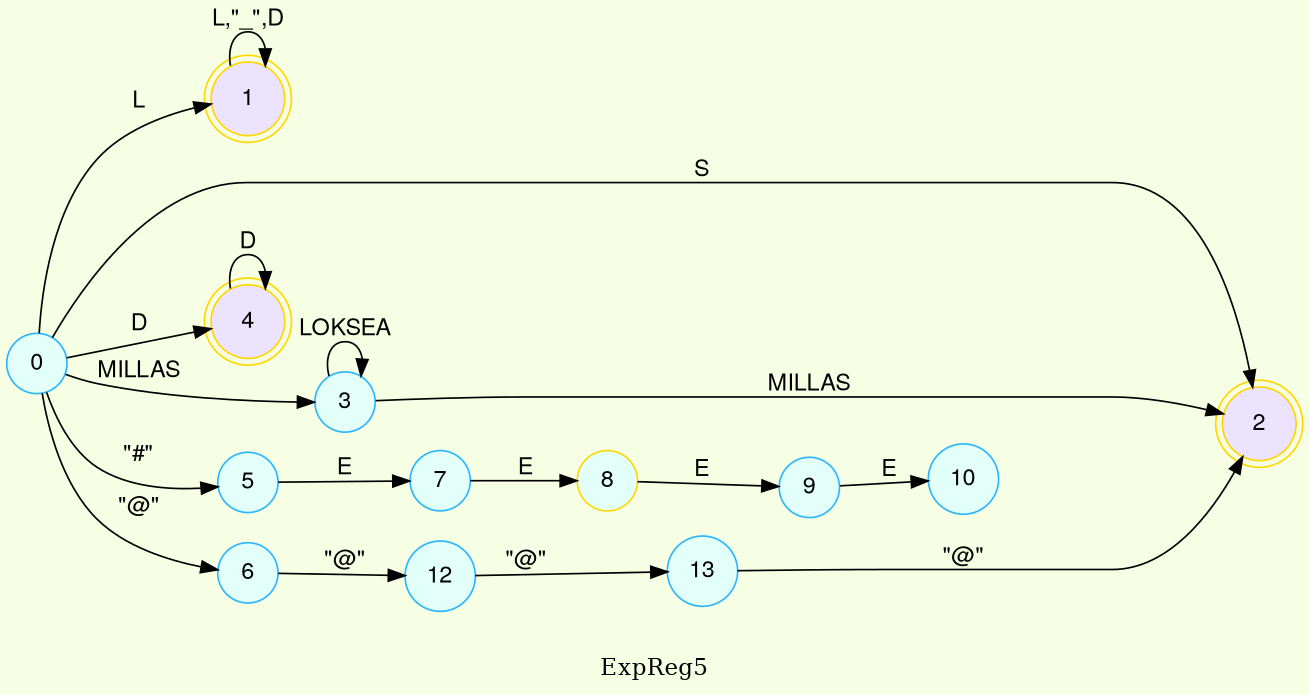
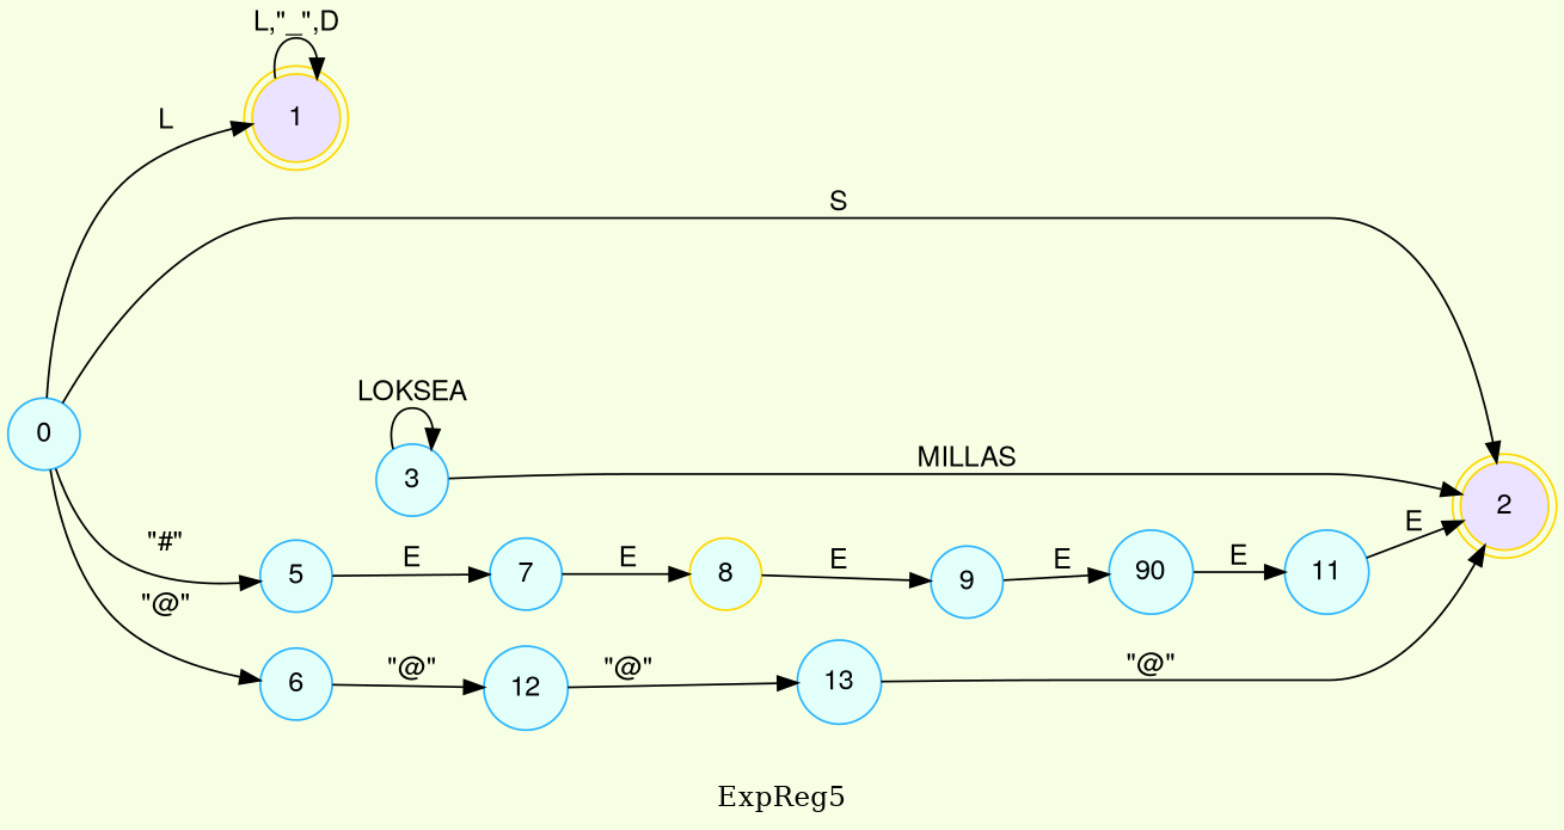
  digraph {
    bgcolor="#F6FFE3"
    label=ExpReg5
    rankdir=LR
    node [color="#2CB5FF" fillcolor="#E3FFFA" fontname="Helvetica,Arial,sans-serif" shape=circle style=filled]
    edge [fontname="Helvetica,Arial,sans-serif"]
    1 [color=gold fillcolor="#EBE3FF" shape=doublecircle]
    2 [color=gold fillcolor="#EBE3FF" shape=doublecircle]
-   4 [color=gold fillcolor="#EBE3FF" shape=doublecircle]
    0
    3
    5
    6
    7
    12
    8 [color=gold]
    13
    9
-   10
+   10 [label=90]
+   11
    1 -> 1 [label="L,\"_\",D"]
-   4 -> 4 [label=D]
    0 -> 1 [label=L]
    0 -> 2 [label=S]
-   0 -> 4 [label=D]
-   0 -> 3 [label=MILLAS]
    0 -> 5 [label="\"#\""]
    0 -> 6 [label="\"@\""]
    3 -> 2 [label=MILLAS]
    3 -> 3 [label=LOKSEA]
    5 -> 7 [label=E]
    6 -> 12 [label="\"@\""]
    7 -> 8 [label=E]
    12 -> 13 [label="\"@\""]
    8 -> 9 [label=E]
    13 -> 2 [label="\"@\""]
    9 -> 10 [label=E]
+   10 -> 11 [label=E]
+   11 -> 2 [label=E]
  }
